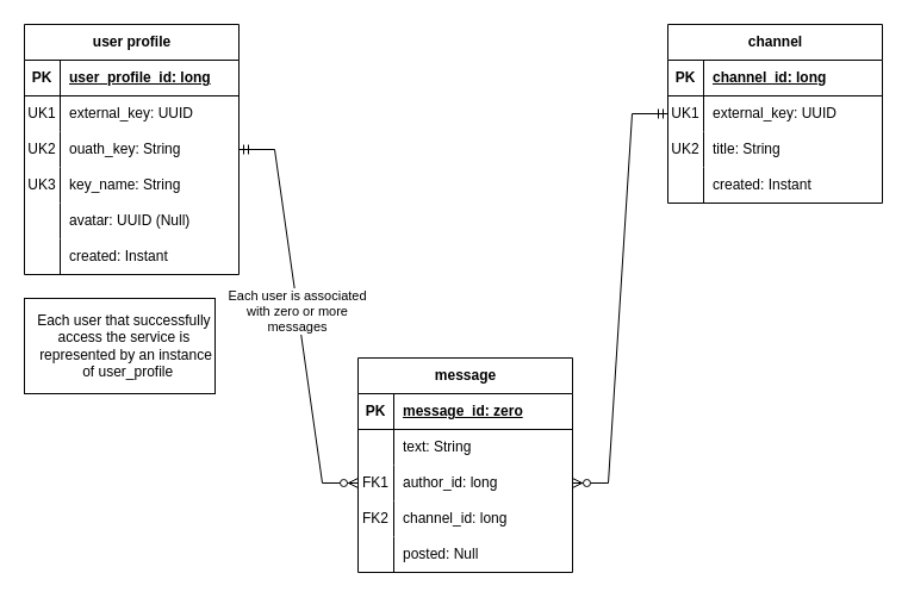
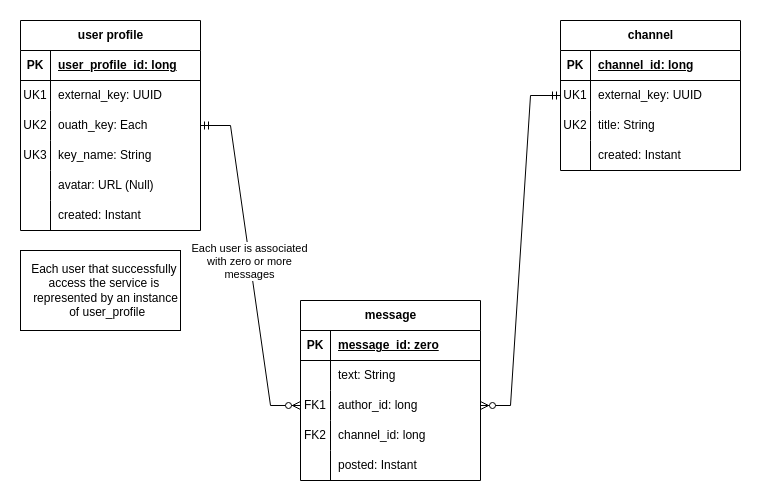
  <mxCell id="0" />
  <mxCell id="1" parent="0" />
  <mxCell id="2" value="user profile" style="shape=table;startSize=30;container=1;collapsible=1;childLayout=tableLayout;fixedRows=1;rowLines=0;fontStyle=1;align=center;resizeLast=1;html=1;" vertex="1" parent="1"><mxGeometry x="20" y="20" width="180" height="210" as="geometry" /></mxCell>
  <mxCell id="3" value="" style="shape=tableRow;horizontal=0;startSize=0;swimlaneHead=0;swimlaneBody=0;fillColor=none;collapsible=0;dropTarget=0;points=[[0,0.5],[1,0.5]];portConstraint=eastwest;top=0;left=0;right=0;bottom=1;" vertex="1" parent="2"><mxGeometry y="30" width="180" height="30" as="geometry" /></mxCell>
  <mxCell id="4" value="PK" style="shape=partialRectangle;connectable=0;fillColor=none;top=0;left=0;bottom=0;right=0;fontStyle=1;overflow=hidden;whiteSpace=wrap;html=1;" vertex="1" parent="3"><mxGeometry width="30" height="30" as="geometry"><mxRectangle width="30" height="30" as="alternateBounds" /></mxGeometry></mxCell>
  <mxCell id="5" value="user_profile_id: long" style="shape=partialRectangle;connectable=0;fillColor=none;top=0;left=0;bottom=0;right=0;align=left;spacingLeft=6;fontStyle=5;overflow=hidden;whiteSpace=wrap;html=1;" vertex="1" parent="3"><mxGeometry x="30" width="150" height="30" as="geometry"><mxRectangle width="150" height="30" as="alternateBounds" /></mxGeometry></mxCell>
  <mxCell id="6" value="" style="shape=tableRow;horizontal=0;startSize=0;swimlaneHead=0;swimlaneBody=0;fillColor=none;collapsible=0;dropTarget=0;points=[[0,0.5],[1,0.5]];portConstraint=eastwest;top=0;left=0;right=0;bottom=0;" vertex="1" parent="2"><mxGeometry y="60" width="180" height="30" as="geometry" /></mxCell>
  <mxCell id="7" value="UK1" style="shape=partialRectangle;connectable=0;fillColor=none;top=0;left=0;bottom=0;right=0;editable=1;overflow=hidden;whiteSpace=wrap;html=1;" vertex="1" parent="6"><mxGeometry width="30" height="30" as="geometry"><mxRectangle width="30" height="30" as="alternateBounds" /></mxGeometry></mxCell>
  <mxCell id="8" value="external_key: UUID" style="shape=partialRectangle;connectable=0;fillColor=none;top=0;left=0;bottom=0;right=0;align=left;spacingLeft=6;overflow=hidden;whiteSpace=wrap;html=1;" vertex="1" parent="6"><mxGeometry x="30" width="150" height="30" as="geometry"><mxRectangle width="150" height="30" as="alternateBounds" /></mxGeometry></mxCell>
  <mxCell id="9" value="" style="shape=tableRow;horizontal=0;startSize=0;swimlaneHead=0;swimlaneBody=0;fillColor=none;collapsible=0;dropTarget=0;points=[[0,0.5],[1,0.5]];portConstraint=eastwest;top=0;left=0;right=0;bottom=0;" vertex="1" parent="2"><mxGeometry y="90" width="180" height="30" as="geometry" /></mxCell>
  <mxCell id="10" value="UK2" style="shape=partialRectangle;connectable=0;fillColor=none;top=0;left=0;bottom=0;right=0;editable=1;overflow=hidden;whiteSpace=wrap;html=1;" vertex="1" parent="9"><mxGeometry width="30" height="30" as="geometry"><mxRectangle width="30" height="30" as="alternateBounds" /></mxGeometry></mxCell>
- <mxCell id="11" value="ouath_key: String" style="shape=partialRectangle;connectable=0;fillColor=none;top=0;left=0;bottom=0;right=0;align=left;spacingLeft=6;overflow=hidden;whiteSpace=wrap;html=1;" vertex="1" parent="9"><mxGeometry x="30" width="150" height="30" as="geometry"><mxRectangle width="150" height="30" as="alternateBounds" /></mxGeometry></mxCell>
+ <mxCell id="11" value="ouath_key: Each" style="shape=partialRectangle;connectable=0;fillColor=none;top=0;left=0;bottom=0;right=0;align=left;spacingLeft=6;overflow=hidden;whiteSpace=wrap;html=1;" vertex="1" parent="9"><mxGeometry x="30" width="150" height="30" as="geometry"><mxRectangle width="150" height="30" as="alternateBounds" /></mxGeometry></mxCell>
  <mxCell id="12" value="" style="shape=tableRow;horizontal=0;startSize=0;swimlaneHead=0;swimlaneBody=0;fillColor=none;collapsible=0;dropTarget=0;points=[[0,0.5],[1,0.5]];portConstraint=eastwest;top=0;left=0;right=0;bottom=0;" vertex="1" parent="2"><mxGeometry y="120" width="180" height="30" as="geometry" /></mxCell>
  <mxCell id="13" value="UK3" style="shape=partialRectangle;connectable=0;fillColor=none;top=0;left=0;bottom=0;right=0;editable=1;overflow=hidden;whiteSpace=wrap;html=1;" vertex="1" parent="12"><mxGeometry width="30" height="30" as="geometry"><mxRectangle width="30" height="30" as="alternateBounds" /></mxGeometry></mxCell>
  <mxCell id="14" value="key_name: String" style="shape=partialRectangle;connectable=0;fillColor=none;top=0;left=0;bottom=0;right=0;align=left;spacingLeft=6;overflow=hidden;whiteSpace=wrap;html=1;" vertex="1" parent="12"><mxGeometry x="30" width="150" height="30" as="geometry"><mxRectangle width="150" height="30" as="alternateBounds" /></mxGeometry></mxCell>
  <mxCell id="15" value="" style="shape=tableRow;horizontal=0;startSize=0;swimlaneHead=0;swimlaneBody=0;fillColor=none;collapsible=0;dropTarget=0;points=[[0,0.5],[1,0.5]];portConstraint=eastwest;top=0;left=0;right=0;bottom=0;" vertex="1" parent="2"><mxGeometry y="150" width="180" height="30" as="geometry" /></mxCell>
  <mxCell id="16" value="" style="shape=partialRectangle;connectable=0;fillColor=none;top=0;left=0;bottom=0;right=0;editable=1;overflow=hidden;whiteSpace=wrap;html=1;" vertex="1" parent="15"><mxGeometry width="30" height="30" as="geometry"><mxRectangle width="30" height="30" as="alternateBounds" /></mxGeometry></mxCell>
- <mxCell id="17" value="avatar: UUID (Null)" style="shape=partialRectangle;connectable=0;fillColor=none;top=0;left=0;bottom=0;right=0;align=left;spacingLeft=6;overflow=hidden;whiteSpace=wrap;html=1;" vertex="1" parent="15"><mxGeometry x="30" width="150" height="30" as="geometry"><mxRectangle width="150" height="30" as="alternateBounds" /></mxGeometry></mxCell>
+ <mxCell id="17" value="avatar: URL (Null)" style="shape=partialRectangle;connectable=0;fillColor=none;top=0;left=0;bottom=0;right=0;align=left;spacingLeft=6;overflow=hidden;whiteSpace=wrap;html=1;" vertex="1" parent="15"><mxGeometry x="30" width="150" height="30" as="geometry"><mxRectangle width="150" height="30" as="alternateBounds" /></mxGeometry></mxCell>
  <mxCell id="18" value="" style="shape=tableRow;horizontal=0;startSize=0;swimlaneHead=0;swimlaneBody=0;fillColor=none;collapsible=0;dropTarget=0;points=[[0,0.5],[1,0.5]];portConstraint=eastwest;top=0;left=0;right=0;bottom=0;" vertex="1" parent="2"><mxGeometry y="180" width="180" height="30" as="geometry" /></mxCell>
  <mxCell id="19" value="" style="shape=partialRectangle;connectable=0;fillColor=none;top=0;left=0;bottom=0;right=0;editable=1;overflow=hidden;whiteSpace=wrap;html=1;" vertex="1" parent="18"><mxGeometry width="30" height="30" as="geometry"><mxRectangle width="30" height="30" as="alternateBounds" /></mxGeometry></mxCell>
  <mxCell id="20" value="created: Instant" style="shape=partialRectangle;connectable=0;fillColor=none;top=0;left=0;bottom=0;right=0;align=left;spacingLeft=6;overflow=hidden;whiteSpace=wrap;html=1;" vertex="1" parent="18"><mxGeometry x="30" width="150" height="30" as="geometry"><mxRectangle width="150" height="30" as="alternateBounds" /></mxGeometry></mxCell>
  <mxCell id="21" value="channel" style="shape=table;startSize=30;container=1;collapsible=1;childLayout=tableLayout;fixedRows=1;rowLines=0;fontStyle=1;align=center;resizeLast=1;html=1;" vertex="1" parent="1"><mxGeometry x="560" y="20" width="180" height="150" as="geometry" /></mxCell>
  <mxCell id="22" value="" style="shape=tableRow;horizontal=0;startSize=0;swimlaneHead=0;swimlaneBody=0;fillColor=none;collapsible=0;dropTarget=0;points=[[0,0.5],[1,0.5]];portConstraint=eastwest;top=0;left=0;right=0;bottom=1;" vertex="1" parent="21"><mxGeometry y="30" width="180" height="30" as="geometry" /></mxCell>
  <mxCell id="23" value="PK" style="shape=partialRectangle;connectable=0;fillColor=none;top=0;left=0;bottom=0;right=0;fontStyle=1;overflow=hidden;whiteSpace=wrap;html=1;" vertex="1" parent="22"><mxGeometry width="30" height="30" as="geometry"><mxRectangle width="30" height="30" as="alternateBounds" /></mxGeometry></mxCell>
  <mxCell id="24" value="channel_id: long" style="shape=partialRectangle;connectable=0;fillColor=none;top=0;left=0;bottom=0;right=0;align=left;spacingLeft=6;fontStyle=5;overflow=hidden;whiteSpace=wrap;html=1;" vertex="1" parent="22"><mxGeometry x="30" width="150" height="30" as="geometry"><mxRectangle width="150" height="30" as="alternateBounds" /></mxGeometry></mxCell>
  <mxCell id="25" value="" style="shape=tableRow;horizontal=0;startSize=0;swimlaneHead=0;swimlaneBody=0;fillColor=none;collapsible=0;dropTarget=0;points=[[0,0.5],[1,0.5]];portConstraint=eastwest;top=0;left=0;right=0;bottom=0;" vertex="1" parent="21"><mxGeometry y="60" width="180" height="30" as="geometry" /></mxCell>
  <mxCell id="26" value="UK1" style="shape=partialRectangle;connectable=0;fillColor=none;top=0;left=0;bottom=0;right=0;editable=1;overflow=hidden;whiteSpace=wrap;html=1;" vertex="1" parent="25"><mxGeometry width="30" height="30" as="geometry"><mxRectangle width="30" height="30" as="alternateBounds" /></mxGeometry></mxCell>
  <mxCell id="27" value="external_key: UUID" style="shape=partialRectangle;connectable=0;fillColor=none;top=0;left=0;bottom=0;right=0;align=left;spacingLeft=6;overflow=hidden;whiteSpace=wrap;html=1;" vertex="1" parent="25"><mxGeometry x="30" width="150" height="30" as="geometry"><mxRectangle width="150" height="30" as="alternateBounds" /></mxGeometry></mxCell>
  <mxCell id="28" value="" style="shape=tableRow;horizontal=0;startSize=0;swimlaneHead=0;swimlaneBody=0;fillColor=none;collapsible=0;dropTarget=0;points=[[0,0.5],[1,0.5]];portConstraint=eastwest;top=0;left=0;right=0;bottom=0;" vertex="1" parent="21"><mxGeometry y="90" width="180" height="30" as="geometry" /></mxCell>
  <mxCell id="29" value="UK2" style="shape=partialRectangle;connectable=0;fillColor=none;top=0;left=0;bottom=0;right=0;editable=1;overflow=hidden;whiteSpace=wrap;html=1;" vertex="1" parent="28"><mxGeometry width="30" height="30" as="geometry"><mxRectangle width="30" height="30" as="alternateBounds" /></mxGeometry></mxCell>
  <mxCell id="30" value="title: String" style="shape=partialRectangle;connectable=0;fillColor=none;top=0;left=0;bottom=0;right=0;align=left;spacingLeft=6;overflow=hidden;whiteSpace=wrap;html=1;" vertex="1" parent="28"><mxGeometry x="30" width="150" height="30" as="geometry"><mxRectangle width="150" height="30" as="alternateBounds" /></mxGeometry></mxCell>
  <mxCell id="31" value="" style="shape=tableRow;horizontal=0;startSize=0;swimlaneHead=0;swimlaneBody=0;fillColor=none;collapsible=0;dropTarget=0;points=[[0,0.5],[1,0.5]];portConstraint=eastwest;top=0;left=0;right=0;bottom=0;" vertex="1" parent="21"><mxGeometry y="120" width="180" height="30" as="geometry" /></mxCell>
  <mxCell id="32" value="" style="shape=partialRectangle;connectable=0;fillColor=none;top=0;left=0;bottom=0;right=0;editable=1;overflow=hidden;whiteSpace=wrap;html=1;" vertex="1" parent="31"><mxGeometry width="30" height="30" as="geometry"><mxRectangle width="30" height="30" as="alternateBounds" /></mxGeometry></mxCell>
  <mxCell id="33" value="created: Instant" style="shape=partialRectangle;connectable=0;fillColor=none;top=0;left=0;bottom=0;right=0;align=left;spacingLeft=6;overflow=hidden;whiteSpace=wrap;html=1;" vertex="1" parent="31"><mxGeometry x="30" width="150" height="30" as="geometry"><mxRectangle width="150" height="30" as="alternateBounds" /></mxGeometry></mxCell>
  <mxCell id="34" value="message" style="shape=table;startSize=30;container=1;collapsible=1;childLayout=tableLayout;fixedRows=1;rowLines=0;fontStyle=1;align=center;resizeLast=1;html=1;" vertex="1" parent="1"><mxGeometry x="300" y="300" width="180" height="180" as="geometry" /></mxCell>
  <mxCell id="35" value="" style="shape=tableRow;horizontal=0;startSize=0;swimlaneHead=0;swimlaneBody=0;fillColor=none;collapsible=0;dropTarget=0;points=[[0,0.5],[1,0.5]];portConstraint=eastwest;top=0;left=0;right=0;bottom=1;" vertex="1" parent="34"><mxGeometry y="30" width="180" height="30" as="geometry" /></mxCell>
  <mxCell id="36" value="PK" style="shape=partialRectangle;connectable=0;fillColor=none;top=0;left=0;bottom=0;right=0;fontStyle=1;overflow=hidden;whiteSpace=wrap;html=1;" vertex="1" parent="35"><mxGeometry width="30" height="30" as="geometry"><mxRectangle width="30" height="30" as="alternateBounds" /></mxGeometry></mxCell>
  <mxCell id="37" value="message_id: zero" style="shape=partialRectangle;connectable=0;fillColor=none;top=0;left=0;bottom=0;right=0;align=left;spacingLeft=6;fontStyle=5;overflow=hidden;whiteSpace=wrap;html=1;" vertex="1" parent="35"><mxGeometry x="30" width="150" height="30" as="geometry"><mxRectangle width="150" height="30" as="alternateBounds" /></mxGeometry></mxCell>
  <mxCell id="38" value="" style="shape=tableRow;horizontal=0;startSize=0;swimlaneHead=0;swimlaneBody=0;fillColor=none;collapsible=0;dropTarget=0;points=[[0,0.5],[1,0.5]];portConstraint=eastwest;top=0;left=0;right=0;bottom=0;" vertex="1" parent="34"><mxGeometry y="60" width="180" height="30" as="geometry" /></mxCell>
  <mxCell id="39" value="" style="shape=partialRectangle;connectable=0;fillColor=none;top=0;left=0;bottom=0;right=0;editable=1;overflow=hidden;whiteSpace=wrap;html=1;" vertex="1" parent="38"><mxGeometry width="30" height="30" as="geometry"><mxRectangle width="30" height="30" as="alternateBounds" /></mxGeometry></mxCell>
  <mxCell id="40" value="text: String" style="shape=partialRectangle;connectable=0;fillColor=none;top=0;left=0;bottom=0;right=0;align=left;spacingLeft=6;overflow=hidden;whiteSpace=wrap;html=1;" vertex="1" parent="38"><mxGeometry x="30" width="150" height="30" as="geometry"><mxRectangle width="150" height="30" as="alternateBounds" /></mxGeometry></mxCell>
  <mxCell id="41" value="" style="shape=tableRow;horizontal=0;startSize=0;swimlaneHead=0;swimlaneBody=0;fillColor=none;collapsible=0;dropTarget=0;points=[[0,0.5],[1,0.5]];portConstraint=eastwest;top=0;left=0;right=0;bottom=0;" vertex="1" parent="34"><mxGeometry y="90" width="180" height="30" as="geometry" /></mxCell>
  <mxCell id="42" value="FK1" style="shape=partialRectangle;connectable=0;fillColor=none;top=0;left=0;bottom=0;right=0;editable=1;overflow=hidden;whiteSpace=wrap;html=1;" vertex="1" parent="41"><mxGeometry width="30" height="30" as="geometry"><mxRectangle width="30" height="30" as="alternateBounds" /></mxGeometry></mxCell>
  <mxCell id="43" value="author_id: long" style="shape=partialRectangle;connectable=0;fillColor=none;top=0;left=0;bottom=0;right=0;align=left;spacingLeft=6;overflow=hidden;whiteSpace=wrap;html=1;" vertex="1" parent="41"><mxGeometry x="30" width="150" height="30" as="geometry"><mxRectangle width="150" height="30" as="alternateBounds" /></mxGeometry></mxCell>
  <mxCell id="44" value="" style="shape=tableRow;horizontal=0;startSize=0;swimlaneHead=0;swimlaneBody=0;fillColor=none;collapsible=0;dropTarget=0;points=[[0,0.5],[1,0.5]];portConstraint=eastwest;top=0;left=0;right=0;bottom=0;" vertex="1" parent="34"><mxGeometry y="120" width="180" height="30" as="geometry" /></mxCell>
  <mxCell id="45" value="FK2" style="shape=partialRectangle;connectable=0;fillColor=none;top=0;left=0;bottom=0;right=0;editable=1;overflow=hidden;whiteSpace=wrap;html=1;" vertex="1" parent="44"><mxGeometry width="30" height="30" as="geometry"><mxRectangle width="30" height="30" as="alternateBounds" /></mxGeometry></mxCell>
  <mxCell id="46" value="channel_id: long" style="shape=partialRectangle;connectable=0;fillColor=none;top=0;left=0;bottom=0;right=0;align=left;spacingLeft=6;overflow=hidden;whiteSpace=wrap;html=1;" vertex="1" parent="44"><mxGeometry x="30" width="150" height="30" as="geometry"><mxRectangle width="150" height="30" as="alternateBounds" /></mxGeometry></mxCell>
  <mxCell id="47" value="" style="shape=tableRow;horizontal=0;startSize=0;swimlaneHead=0;swimlaneBody=0;fillColor=none;collapsible=0;dropTarget=0;points=[[0,0.5],[1,0.5]];portConstraint=eastwest;top=0;left=0;right=0;bottom=0;" vertex="1" parent="34"><mxGeometry y="150" width="180" height="30" as="geometry" /></mxCell>
  <mxCell id="48" value="" style="shape=partialRectangle;connectable=0;fillColor=none;top=0;left=0;bottom=0;right=0;editable=1;overflow=hidden;whiteSpace=wrap;html=1;" vertex="1" parent="47"><mxGeometry width="30" height="30" as="geometry"><mxRectangle width="30" height="30" as="alternateBounds" /></mxGeometry></mxCell>
- <mxCell id="49" value="posted: Null" style="shape=partialRectangle;connectable=0;fillColor=none;top=0;left=0;bottom=0;right=0;align=left;spacingLeft=6;overflow=hidden;whiteSpace=wrap;html=1;" vertex="1" parent="47"><mxGeometry x="30" width="150" height="30" as="geometry"><mxRectangle width="150" height="30" as="alternateBounds" /></mxGeometry></mxCell>
+ <mxCell id="49" value="posted: Instant" style="shape=partialRectangle;connectable=0;fillColor=none;top=0;left=0;bottom=0;right=0;align=left;spacingLeft=6;overflow=hidden;whiteSpace=wrap;html=1;" vertex="1" parent="47"><mxGeometry x="30" width="150" height="30" as="geometry"><mxRectangle width="150" height="30" as="alternateBounds" /></mxGeometry></mxCell>
  <mxCell id="50" value="" style="edgeStyle=entityRelationEdgeStyle;fontSize=12;html=1;endArrow=ERzeroToMany;startArrow=ERmandOne;rounded=0;exitX=1;exitY=0.5;exitDx=0;exitDy=0;entryX=0;entryY=0.5;entryDx=0;entryDy=0;" edge="1" parent="1" source="9" target="41"><mxGeometry width="100" height="100" relative="1" as="geometry"><mxPoint x="365" y="360" as="sourcePoint" /><mxPoint x="465" y="260" as="targetPoint" /><Array as="points"><mxPoint x="380" y="350" /><mxPoint x="360" y="350" /></Array></mxGeometry></mxCell>
  <mxCell id="51" value="Each user is associated&lt;div&gt;with zero or more&lt;/div&gt;&lt;div&gt;messages&lt;/div&gt;" style="edgeLabel;html=1;align=center;verticalAlign=middle;resizable=0;points=[];" vertex="1" connectable="0" parent="50"><mxGeometry x="-0.028" y="-1" relative="1" as="geometry"><mxPoint as="offset" /></mxGeometry></mxCell>
  <mxCell id="52" value="" style="edgeStyle=entityRelationEdgeStyle;fontSize=12;html=1;endArrow=ERzeroToMany;startArrow=ERmandOne;rounded=0;exitX=0;exitY=0.5;exitDx=0;exitDy=0;entryX=1;entryY=0.5;entryDx=0;entryDy=0;" edge="1" parent="1" source="25" target="41"><mxGeometry width="100" height="100" relative="1" as="geometry"><mxPoint x="320" y="460" as="sourcePoint" /><mxPoint x="420" y="360" as="targetPoint" /></mxGeometry></mxCell>
  <mxCell id="53" value="" style="group" vertex="1" connectable="0" parent="1"><mxGeometry x="20" y="250" width="170" height="80" as="geometry" /></mxCell>
  <mxCell id="54" value="" style="whiteSpace=wrap;html=1;" vertex="1" parent="53"><mxGeometry width="160" height="80" as="geometry" /></mxCell>
  <mxCell id="55" value="Each user that successfully&amp;nbsp;&lt;div&gt;access the service is&amp;nbsp;&lt;/div&gt;&lt;div&gt;represented by an instance&lt;/div&gt;&lt;div&gt;&amp;nbsp;of user_profile&lt;/div&gt;" style="text;html=1;align=center;verticalAlign=middle;resizable=0;points=[];autosize=1;strokeColor=none;fillColor=none;" vertex="1" parent="53"><mxGeometry y="5" width="170" height="70" as="geometry" /></mxCell>
